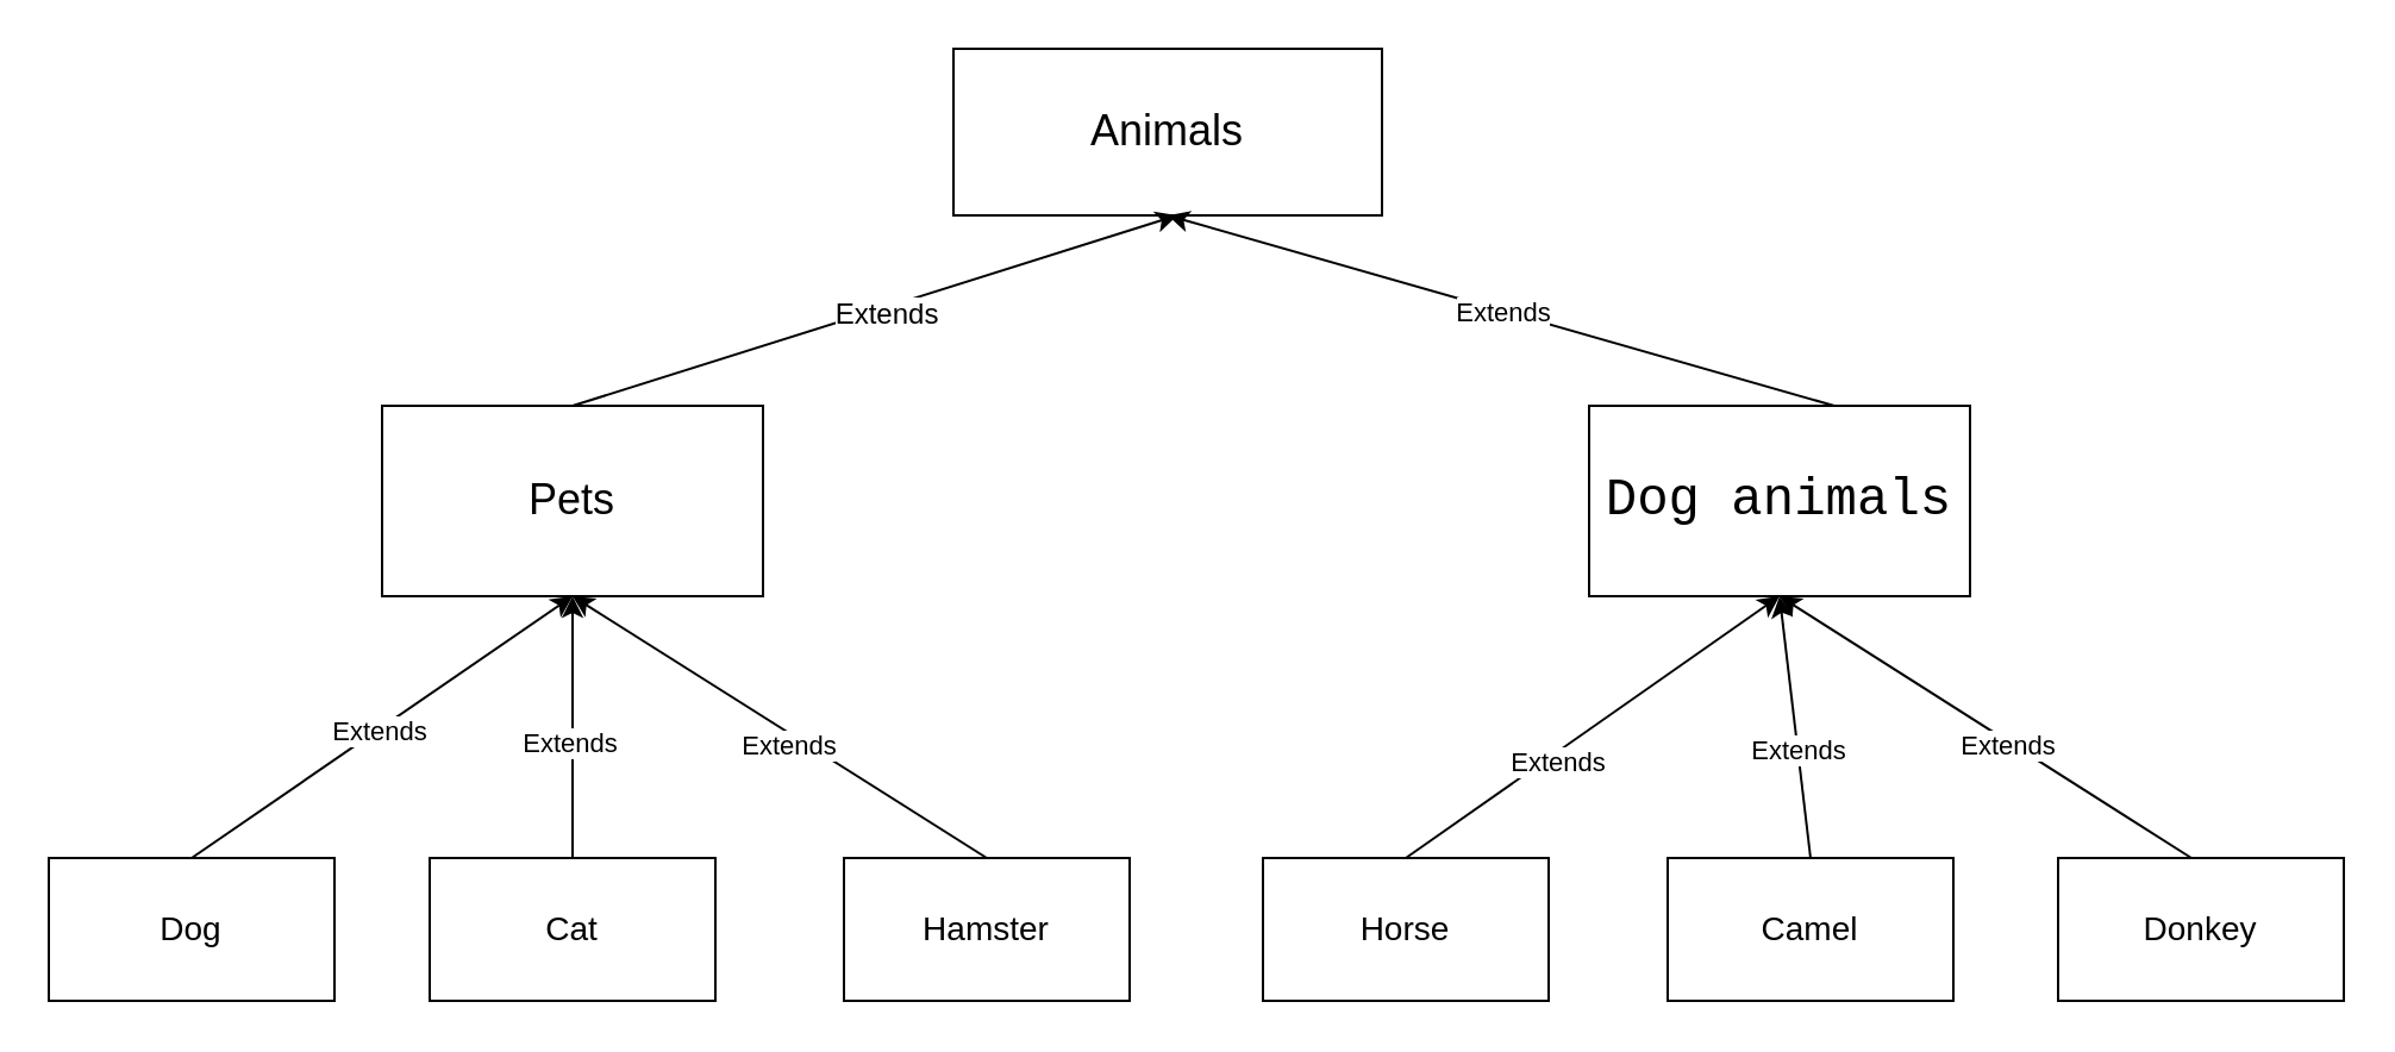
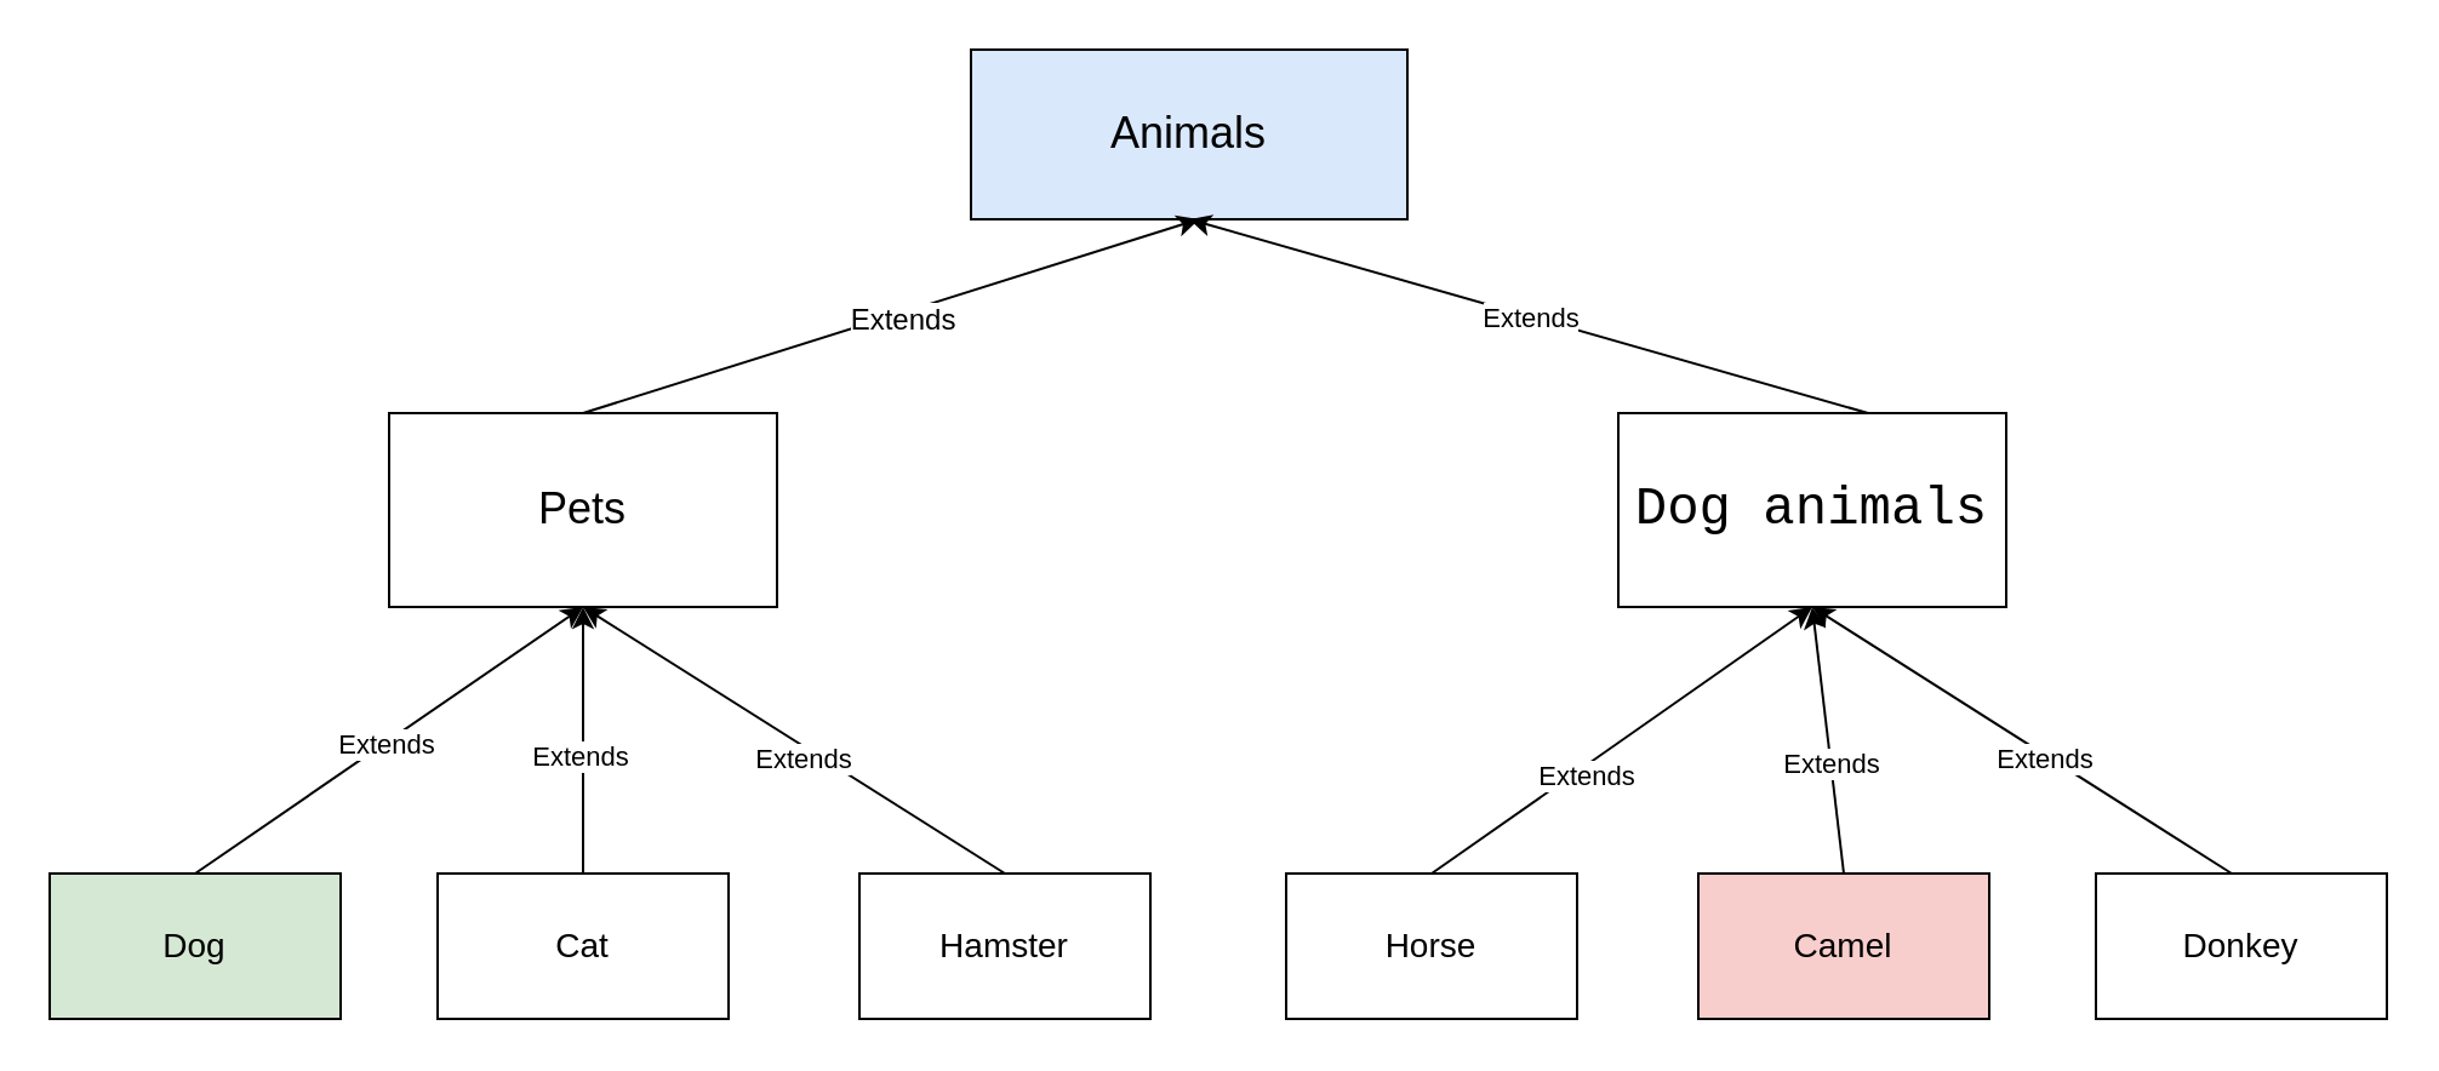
  <mxCell id="0" />
  <mxCell id="1" parent="0" />
- <mxCell id="2" value="&lt;font style=&quot;font-size: 18px;&quot;&gt;Animals&lt;/font&gt;" style="rounded=0;whiteSpace=wrap;html=1;" parent="1" vertex="1"><mxGeometry x="400" y="20" width="180" height="70" as="geometry" /></mxCell>
+ <mxCell id="2" value="&lt;font style=&quot;font-size: 18px;&quot;&gt;Animals&lt;/font&gt;" style="rounded=0;whiteSpace=wrap;html=1;fillColor=#dae8fc;" parent="1" vertex="1"><mxGeometry x="400" y="20" width="180" height="70" as="geometry" /></mxCell>
  <mxCell id="3" value="&lt;font style=&quot;font-size: 18px;&quot;&gt;Pets&lt;/font&gt;" style="rounded=0;whiteSpace=wrap;html=1;" parent="1" vertex="1"><mxGeometry x="160" y="170" width="160" height="80" as="geometry" /></mxCell>
  <mxCell id="4" value="&lt;div style=&quot;background-color: rgb(255, 255, 255); font-family: Consolas, &amp;quot;Courier New&amp;quot;, monospace; font-size: 22px; line-height: 30px;&quot;&gt;Dog animals&lt;/div&gt;" style="rounded=0;whiteSpace=wrap;html=1;" parent="1" vertex="1"><mxGeometry x="667" y="170" width="160" height="80" as="geometry" /></mxCell>
- <mxCell id="5" value="&lt;font style=&quot;font-size: 14px;&quot;&gt;Dog&lt;/font&gt;" style="rounded=0;whiteSpace=wrap;html=1;" parent="1" vertex="1"><mxGeometry x="20" y="360" width="120" height="60" as="geometry" /></mxCell>
+ <mxCell id="5" value="&lt;font style=&quot;font-size: 14px;&quot;&gt;Dog&lt;/font&gt;" style="rounded=0;whiteSpace=wrap;html=1;fillColor=#d5e8d4;" parent="1" vertex="1"><mxGeometry x="20" y="360" width="120" height="60" as="geometry" /></mxCell>
  <mxCell id="6" value="&lt;font style=&quot;font-size: 14px;&quot;&gt;Cat&lt;/font&gt;" style="rounded=0;whiteSpace=wrap;html=1;" parent="1" vertex="1"><mxGeometry x="180" y="360" width="120" height="60" as="geometry" /></mxCell>
  <mxCell id="7" value="&lt;font style=&quot;font-size: 14px;&quot;&gt;Hamster&lt;/font&gt;" style="rounded=0;whiteSpace=wrap;html=1;" parent="1" vertex="1"><mxGeometry x="354" y="360" width="120" height="60" as="geometry" /></mxCell>
  <mxCell id="8" value="&lt;font style=&quot;font-size: 14px;&quot;&gt;Horse&lt;/font&gt;" style="rounded=0;whiteSpace=wrap;html=1;" parent="1" vertex="1"><mxGeometry x="530" y="360" width="120" height="60" as="geometry" /></mxCell>
- <mxCell id="9" value="&lt;font style=&quot;font-size: 14px;&quot;&gt;Camel&lt;/font&gt;" style="rounded=0;whiteSpace=wrap;html=1;" parent="1" vertex="1"><mxGeometry x="700" y="360" width="120" height="60" as="geometry" /></mxCell>
+ <mxCell id="9" value="&lt;font style=&quot;font-size: 14px;&quot;&gt;Camel&lt;/font&gt;" style="rounded=0;whiteSpace=wrap;html=1;fillColor=#f8cecc;" parent="1" vertex="1"><mxGeometry x="700" y="360" width="120" height="60" as="geometry" /></mxCell>
  <mxCell id="10" value="&lt;font style=&quot;font-size: 14px;&quot;&gt;Donkey&lt;/font&gt;" style="rounded=0;whiteSpace=wrap;html=1;" parent="1" vertex="1"><mxGeometry x="864" y="360" width="120" height="60" as="geometry" /></mxCell>
  <mxCell id="11" value="" style="endArrow=classic;html=1;rounded=0;entryX=0.467;entryY=1.043;entryDx=0;entryDy=0;entryPerimeter=0;exitX=0.5;exitY=0;exitDx=0;exitDy=0;" parent="1" source="3" edge="1"><mxGeometry width="50" height="50" relative="1" as="geometry"><mxPoint x="250" y="166.99" as="sourcePoint" /><mxPoint x="494.06" y="90" as="targetPoint" /></mxGeometry></mxCell>
  <mxCell id="12" value="&lt;font style=&quot;font-size: 12px;&quot;&gt;Extends&lt;/font&gt;" style="edgeLabel;html=1;align=center;verticalAlign=middle;resizable=0;points=[];" vertex="1" connectable="0" parent="11"><mxGeometry x="0.031" y="-3" relative="1" as="geometry"><mxPoint as="offset" /></mxGeometry></mxCell>
  <mxCell id="13" value="" style="endArrow=classic;html=1;rounded=0;entryX=0.5;entryY=1;entryDx=0;entryDy=0;" parent="1" target="2" edge="1"><mxGeometry width="50" height="50" relative="1" as="geometry"><mxPoint x="770" y="170" as="sourcePoint" /><mxPoint x="820" y="120" as="targetPoint" /></mxGeometry></mxCell>
  <mxCell id="14" value="Extends" style="edgeLabel;html=1;align=center;verticalAlign=middle;resizable=0;points=[];" vertex="1" connectable="0" parent="13"><mxGeometry x="-0.007" relative="1" as="geometry"><mxPoint as="offset" /></mxGeometry></mxCell>
  <mxCell id="15" value="" style="endArrow=classic;html=1;rounded=0;entryX=0.5;entryY=1;entryDx=0;entryDy=0;" parent="1" target="3" edge="1"><mxGeometry width="50" height="50" relative="1" as="geometry"><mxPoint x="80" y="360" as="sourcePoint" /><mxPoint x="130" y="310" as="targetPoint" /></mxGeometry></mxCell>
  <mxCell id="16" value="Extends" style="edgeLabel;html=1;align=center;verticalAlign=middle;resizable=0;points=[];" vertex="1" connectable="0" parent="15"><mxGeometry x="-0.029" y="-1" relative="1" as="geometry"><mxPoint y="-1" as="offset" /></mxGeometry></mxCell>
  <mxCell id="17" value="" style="endArrow=classic;html=1;rounded=0;entryX=0.5;entryY=1;entryDx=0;entryDy=0;" parent="1" target="3" edge="1"><mxGeometry width="50" height="50" relative="1" as="geometry"><mxPoint x="240" y="360" as="sourcePoint" /><mxPoint x="290" y="310" as="targetPoint" /></mxGeometry></mxCell>
  <mxCell id="18" value="Extends" style="edgeLabel;html=1;align=center;verticalAlign=middle;resizable=0;points=[];" vertex="1" connectable="0" parent="17"><mxGeometry x="-0.109" y="2" relative="1" as="geometry"><mxPoint as="offset" /></mxGeometry></mxCell>
  <mxCell id="19" value="" style="endArrow=classic;html=1;rounded=0;" parent="1" edge="1"><mxGeometry width="50" height="50" relative="1" as="geometry"><mxPoint x="414" y="360" as="sourcePoint" /><mxPoint x="240" y="250" as="targetPoint" /></mxGeometry></mxCell>
  <mxCell id="20" value="Extends" style="edgeLabel;html=1;align=center;verticalAlign=middle;resizable=0;points=[];" vertex="1" connectable="0" parent="19"><mxGeometry x="-0.069" y="4" relative="1" as="geometry"><mxPoint as="offset" /></mxGeometry></mxCell>
  <mxCell id="21" value="" style="endArrow=classic;html=1;rounded=0;entryX=0.5;entryY=1;entryDx=0;entryDy=0;" parent="1" target="4" edge="1"><mxGeometry width="50" height="50" relative="1" as="geometry"><mxPoint x="590" y="360" as="sourcePoint" /><mxPoint x="640" y="310" as="targetPoint" /></mxGeometry></mxCell>
  <mxCell id="22" value="Extends" style="edgeLabel;html=1;align=center;verticalAlign=middle;resizable=0;points=[];" vertex="1" connectable="0" parent="21"><mxGeometry x="-0.216" y="-3" relative="1" as="geometry"><mxPoint as="offset" /></mxGeometry></mxCell>
  <mxCell id="23" value="" style="endArrow=classic;html=1;rounded=0;entryX=0.5;entryY=1;entryDx=0;entryDy=0;" parent="1" target="4" edge="1"><mxGeometry width="50" height="50" relative="1" as="geometry"><mxPoint x="760" y="360" as="sourcePoint" /><mxPoint x="810" y="310" as="targetPoint" /></mxGeometry></mxCell>
  <mxCell id="24" value="Extends" style="edgeLabel;html=1;align=center;verticalAlign=middle;resizable=0;points=[];" vertex="1" connectable="0" parent="23"><mxGeometry x="-0.165" relative="1" as="geometry"><mxPoint as="offset" /></mxGeometry></mxCell>
  <mxCell id="25" value="" style="endArrow=classic;html=1;rounded=0;entryX=0.5;entryY=1;entryDx=0;entryDy=0;" parent="1" target="4" edge="1"><mxGeometry width="50" height="50" relative="1" as="geometry"><mxPoint x="920" y="360" as="sourcePoint" /><mxPoint x="970" y="310" as="targetPoint" /></mxGeometry></mxCell>
  <mxCell id="26" value="Extends" style="edgeLabel;html=1;align=center;verticalAlign=middle;resizable=0;points=[];" vertex="1" connectable="0" parent="25"><mxGeometry x="-0.112" y="2" relative="1" as="geometry"><mxPoint as="offset" /></mxGeometry></mxCell>
